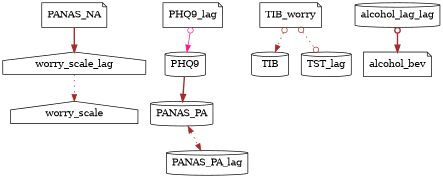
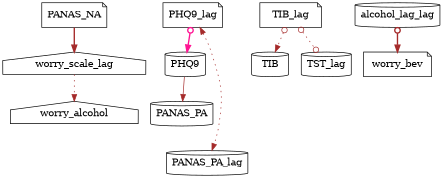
  digraph {
    node [color=black shape=cylinder]
    edge [arrowhead=normal arrowtail=odot color=brown dir=both style=dotted]
    PANAS_NA [shape=note]
    worry_scale_lag [shape=house]
-   worry_scale [shape=house]
+   worry_scale [shape=house label=worry_alcohol]
    PHQ9
    PANAS_PA
    PANAS_PA_lag
-   TIB_lag [shape=note label=TIB_worry]
+   TIB_lag [shape=note]
    TIB
    TST_lag
    n10 [label=alcohol_lag_lag]
-   alcohol_bev [shape=note]
+   alcohol_bev [shape=note label=worry_bev]
    PHQ9_lag [shape=note]
    PANAS_NA -> worry_scale_lag [arrowtail=none style=bold]
    worry_scale_lag -> worry_scale [arrowtail=none]
-   PHQ9 -> PANAS_PA [arrowtail=none style=bold]
-   PANAS_PA -> PANAS_PA_lag [arrowtail=normal]
+   PHQ9 -> PANAS_PA [arrowtail=none style=solid]
+   PHQ9_lag -> PANAS_PA_lag [arrowtail=normal]
    TIB_lag -> TIB
    TIB_lag -> TST_lag [arrowhead=odot]
    n10 -> alcohol_bev [style=bold]
-   PHQ9_lag -> PHQ9 [color=deeppink style=solid]
+   PHQ9_lag -> PHQ9 [color=deeppink style=bold]
  }
